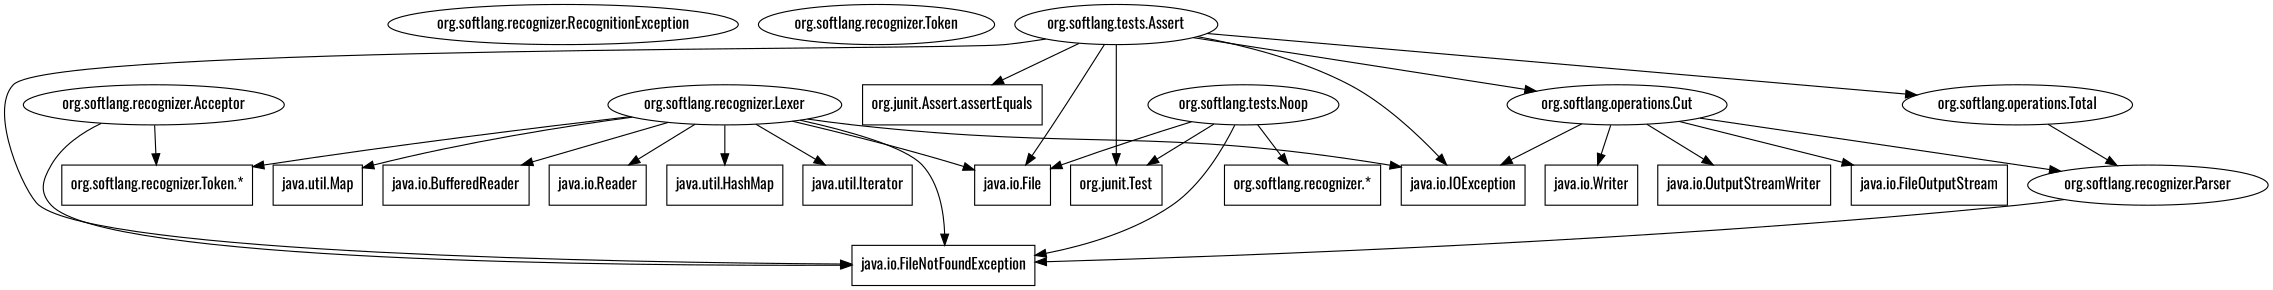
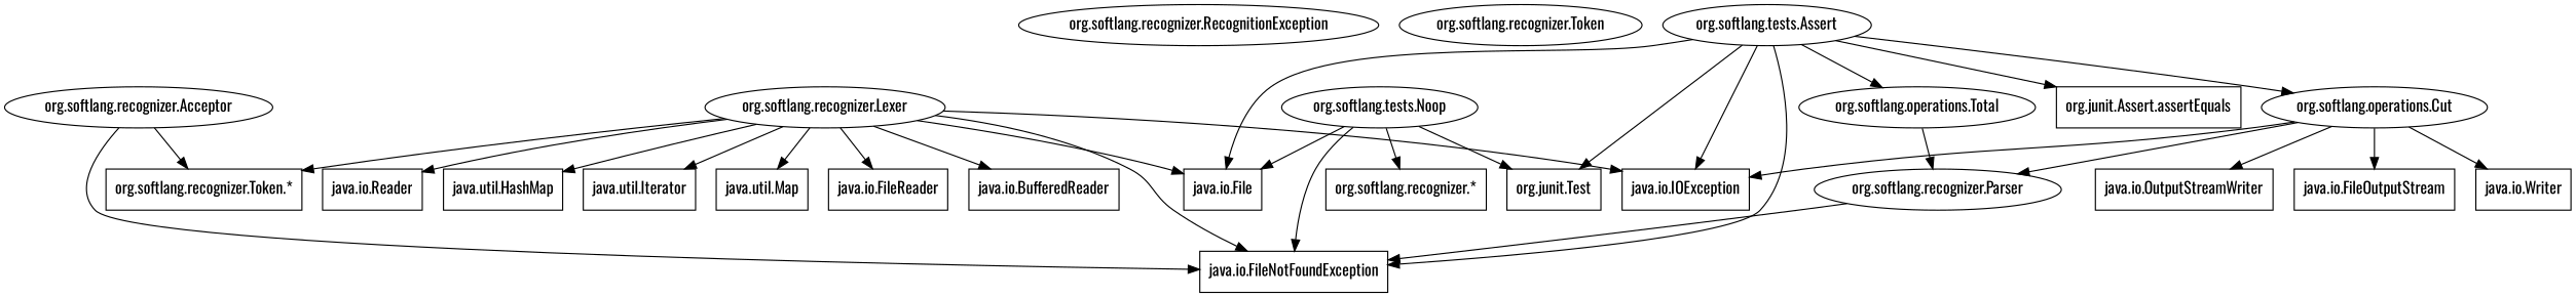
  digraph {
    fontname=Oswald
    node [fontname=Oswald shape=box]
    edge [fontname=Oswald]
    "org.softlang.recognizer.RecognitionException" [shape=ellipse]
    "org.softlang.recognizer.Token" [shape=ellipse]
    "org.softlang.recognizer.Lexer" [shape=ellipse]
    "org.softlang.recognizer.Token.*"
    "java.io.File"
    "java.io.BufferedReader"
    "java.io.FileNotFoundException"
+   "java.io.FileReader"
    "java.io.IOException"
    "java.io.Reader"
    "java.util.HashMap"
    "java.util.Iterator"
    "java.util.Map"
    n14 [label="org.softlang.tests.Assert" shape=ellipse]
    "org.junit.Test"
    "org.junit.Assert.assertEquals"
    "org.softlang.operations.Total" [shape=ellipse]
    "org.softlang.operations.Cut" [shape=ellipse]
    "org.softlang.recognizer.Parser" [shape=ellipse]
    "java.io.Writer"
    "java.io.OutputStreamWriter"
    "java.io.FileOutputStream"
    "org.softlang.recognizer.Acceptor" [shape=ellipse]
    "org.softlang.tests.Noop" [shape=ellipse]
    "org.softlang.recognizer.*"
    "org.softlang.recognizer.Lexer" -> "org.softlang.recognizer.Token.*"
    "org.softlang.recognizer.Lexer" -> "java.io.File"
    "org.softlang.recognizer.Lexer" -> "java.io.BufferedReader"
    "org.softlang.recognizer.Lexer" -> "java.io.FileNotFoundException"
+   "org.softlang.recognizer.Lexer" -> "java.io.FileReader"
    "org.softlang.recognizer.Lexer" -> "java.io.IOException"
    "org.softlang.recognizer.Lexer" -> "java.io.Reader"
    "org.softlang.recognizer.Lexer" -> "java.util.HashMap"
    "org.softlang.recognizer.Lexer" -> "java.util.Iterator"
    "org.softlang.recognizer.Lexer" -> "java.util.Map"
    n14 -> "java.io.File"
    n14 -> "java.io.FileNotFoundException"
    n14 -> "java.io.IOException"
    n14 -> "org.junit.Test"
    n14 -> "org.junit.Assert.assertEquals"
    n14 -> "org.softlang.operations.Total"
    n14 -> "org.softlang.operations.Cut"
    "org.softlang.operations.Total" -> "org.softlang.recognizer.Parser"
    "org.softlang.operations.Cut" -> "java.io.IOException"
    "org.softlang.operations.Cut" -> "org.softlang.recognizer.Parser"
    "org.softlang.operations.Cut" -> "java.io.Writer"
    "org.softlang.operations.Cut" -> "java.io.OutputStreamWriter"
    "org.softlang.operations.Cut" -> "java.io.FileOutputStream"
    "org.softlang.recognizer.Parser" -> "java.io.FileNotFoundException"
    "org.softlang.recognizer.Acceptor" -> "org.softlang.recognizer.Token.*"
    "org.softlang.recognizer.Acceptor" -> "java.io.FileNotFoundException"
    "org.softlang.tests.Noop" -> "java.io.File"
    "org.softlang.tests.Noop" -> "java.io.FileNotFoundException"
    "org.softlang.tests.Noop" -> "org.junit.Test"
    "org.softlang.tests.Noop" -> "org.softlang.recognizer.*"
  }
